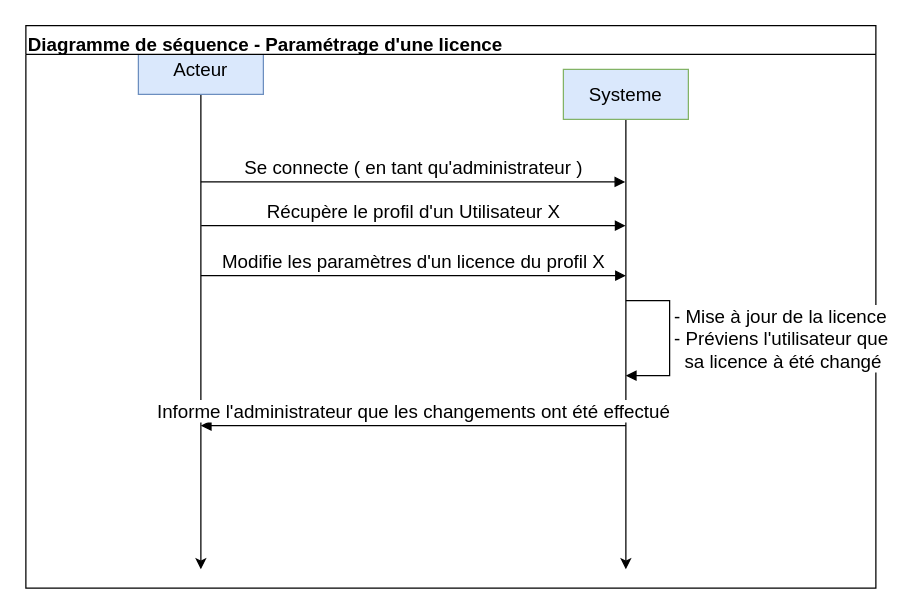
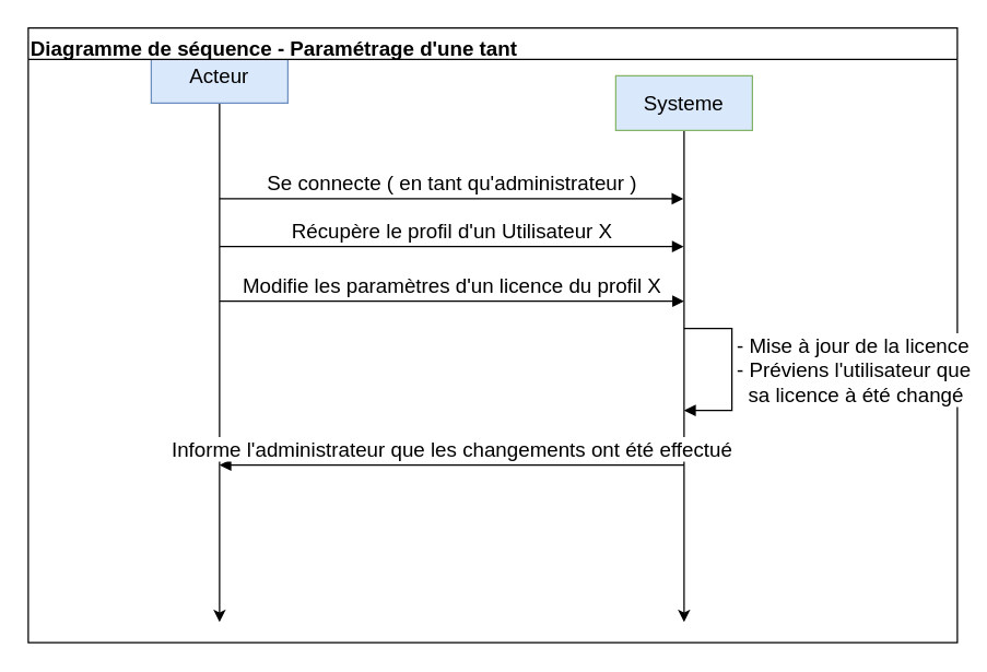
  <mxCell id="0" />
  <mxCell id="1" parent="0" />
  <mxCell id="2" value="Se connecte ( en tant qu'administrateur )" style="html=1;verticalAlign=bottom;endArrow=block;fontSize=15;shadow=0;rounded=0;" edge="1" parent="1"><mxGeometry x="185" y="105" width="80" as="geometry"><mxPoint x="160" y="145" as="sourcePoint" /><mxPoint x="499.5" y="145" as="targetPoint" /></mxGeometry></mxCell>
  <mxCell id="3" style="edgeStyle=orthogonalEdgeStyle;orthogonalLoop=1;jettySize=auto;html=1;shadow=0;fontSize=15;rounded=0;" edge="1" parent="1" source="4"><mxGeometry relative="1" as="geometry"><mxPoint x="160" y="455" as="targetPoint" /></mxGeometry></mxCell>
  <mxCell id="4" value="Acteur" style="whiteSpace=wrap;html=1;shadow=0;fontSize=15;fillColor=#dae8fc;strokeColor=#6c8ebf;rounded=0;" vertex="1" parent="1"><mxGeometry x="110" y="35" width="100" height="40" as="geometry" /></mxCell>
  <mxCell id="5" style="edgeStyle=orthogonalEdgeStyle;orthogonalLoop=1;jettySize=auto;html=1;shadow=0;fontSize=15;rounded=0;" edge="1" parent="1" source="6"><mxGeometry relative="1" as="geometry"><mxPoint x="500" y="455" as="targetPoint" /></mxGeometry></mxCell>
  <mxCell id="6" value="Systeme" style="whiteSpace=wrap;html=1;shadow=0;fontSize=15;fillColor=#dae8fc;strokeColor=#82b366;rounded=0;" vertex="1" parent="1"><mxGeometry x="450" y="55" width="100" height="40" as="geometry" /></mxCell>
- <mxCell id="7" value="Diagramme de séquence - Paramétrage d'une licence" style="swimlane;pointerEvents=0;verticalAlign=top;startSize=23;align=left;rounded=0;fontSize=15;" vertex="1" parent="1"><mxGeometry x="20" y="20" width="680" height="450" as="geometry" /></mxCell>
+ <mxCell id="7" value="Diagramme de séquence - Paramétrage d'une tant" style="swimlane;pointerEvents=0;verticalAlign=top;startSize=23;align=left;rounded=0;fontSize=15;" vertex="1" parent="1"><mxGeometry x="20" y="20" width="680" height="450" as="geometry" /></mxCell>
  <mxCell id="8" value="Récupère le profil d'un Utilisateur X" style="html=1;verticalAlign=bottom;endArrow=block;fontSize=15;shadow=0;rounded=0;" edge="1" parent="7"><mxGeometry x="90.25" y="80" width="80" as="geometry"><mxPoint x="140.25" y="160" as="sourcePoint" /><mxPoint x="479.75" y="160" as="targetPoint" /></mxGeometry></mxCell>
  <mxCell id="9" value="&lt;div style=&quot;font-size: 15px;&quot;&gt;- Mise à jour de la licence &lt;br style=&quot;font-size: 15px;&quot;&gt;&lt;/div&gt;&lt;div style=&quot;font-size: 15px;&quot;&gt;- Préviens l'utilisateur que &lt;br style=&quot;font-size: 15px;&quot;&gt;&amp;nbsp; sa licence à été changé&lt;br style=&quot;font-size: 15px;&quot;&gt;&lt;/div&gt;" style="edgeStyle=orthogonalEdgeStyle;html=1;align=left;spacingLeft=2;endArrow=block;fontSize=15;shadow=0;rounded=0;" edge="1" parent="7"><mxGeometry relative="1" as="geometry"><mxPoint x="480" y="220" as="sourcePoint" /><Array as="points"><mxPoint x="515" y="220" /><mxPoint x="515" y="280" /></Array><mxPoint x="480" y="280" as="targetPoint" /><mxPoint as="offset" /></mxGeometry></mxCell>
  <mxCell id="10" value="Modifie les paramètres d'un licence du profil X" style="html=1;verticalAlign=bottom;endArrow=block;fontSize=15;shadow=0;rounded=0;" edge="1" parent="7"><mxGeometry y="-460" width="80" as="geometry"><mxPoint x="140" y="200" as="sourcePoint" /><mxPoint x="480" y="200" as="targetPoint" /></mxGeometry></mxCell>
  <mxCell id="11" value="Informe l'administrateur que les changements ont été effectué " style="html=1;verticalAlign=bottom;endArrow=block;shadow=0;fontSize=15;rounded=0;" edge="1" parent="7"><mxGeometry width="80" relative="1" as="geometry"><mxPoint x="480" y="320" as="sourcePoint" /><mxPoint x="140" y="320" as="targetPoint" /></mxGeometry></mxCell>
